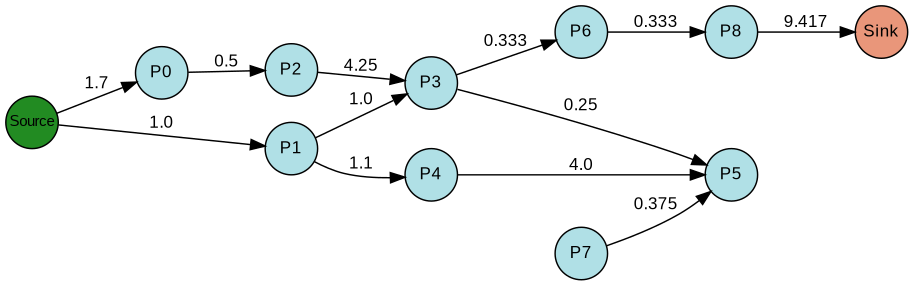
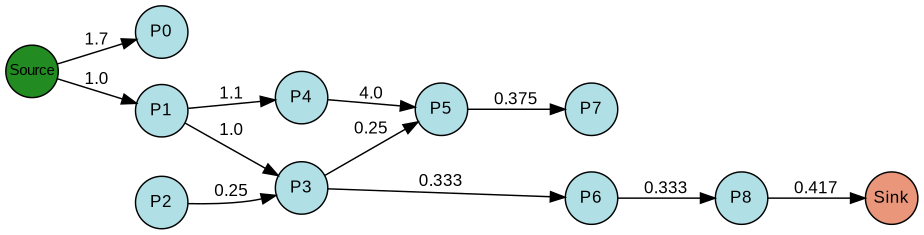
  digraph {
    rankdir=LR
    splines=true
    node [fillcolor=powderblue fixedsize=true fontcolor=black fontname=arial fontsize=12 margin=0 shape=circle style=filled]
    edge [fontcolor=black fontname=arial fontsize=12 margin=0]
    n1 [fillcolor=forestgreen fontsize=10 label=Source width=0.5]
    n2 [label=P0 width=0.5]
    n3 [label=P1 width=0.5]
    n4 [label=P2 width=0.5]
    n5 [label=P3 width=0.5]
    n6 [label=P4 width=0.5]
    n7 [label=P5 width=0.5]
    n8 [label=P6 width=0.5]
    n9 [label=P7 width=0.5]
    n10 [label=P8 width=0.5]
    n11 [fillcolor=darksalmon label=Sink width=0.5]
    subgraph sub_1 {
      rank=same
      n1
    }
    subgraph sub_2 {
      rank=same
      n2
    }
    subgraph sub_3 {
      rank=same
      n3
      n4
    }
    subgraph sub_4 {
      rank=same
      n5
      n6
    }
    subgraph sub_5 {
      rank=same
      n7
    }
    subgraph sub_6 {
      rank=same
      n8
      n9
    }
    subgraph sub_7 {
      rank=same
      n10
    }
    subgraph sub_8 {
      rank=same
      n11
    }
    n1 -> n2 [label=1.7]
    n1 -> n3 [label=1.0]
-   n2 -> n4 [label=0.5]
    n3 -> n5 [label=1.0]
    n3 -> n6 [label=1.1]
-   n4 -> n5 [label=4.25]
+   n4 -> n5 [label=0.25]
    n5 -> n7 [label=0.25]
    n5 -> n8 [label=0.333]
    n6 -> n7 [label=4.0]
-   n9 -> n7 [label=0.375]
+   n7 -> n9 [label=0.375]
    n8 -> n10 [label=0.333]
-   n10 -> n11 [label=9.417]
+   n10 -> n11 [label=0.417]
  }
